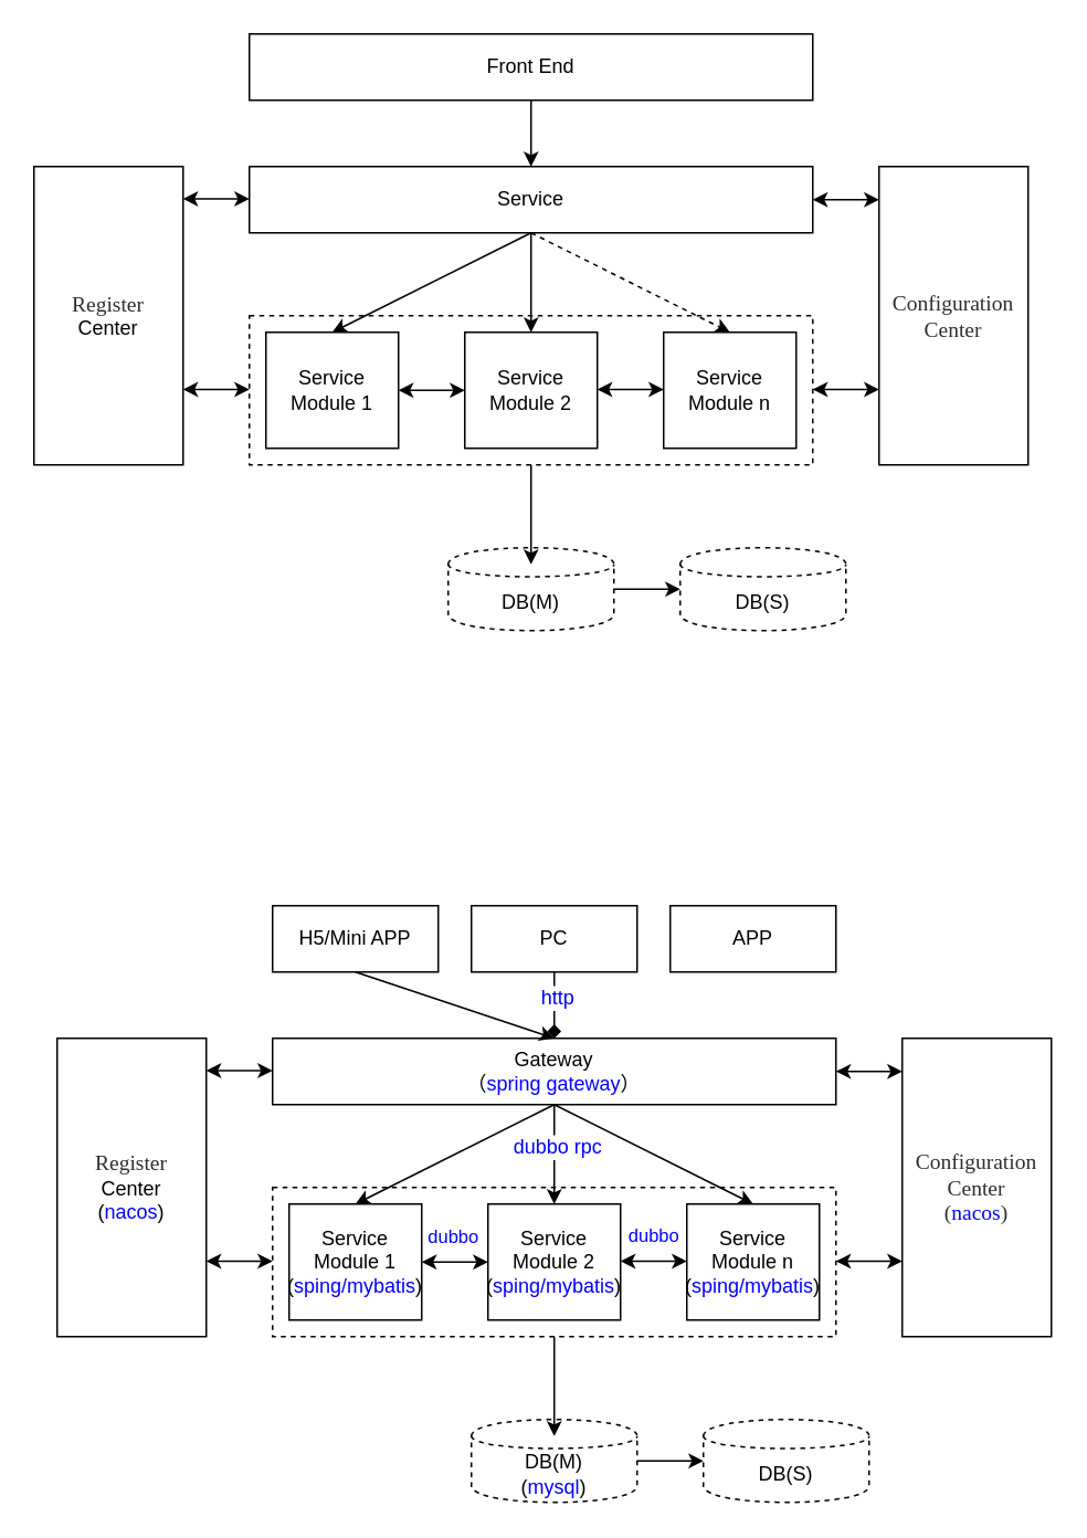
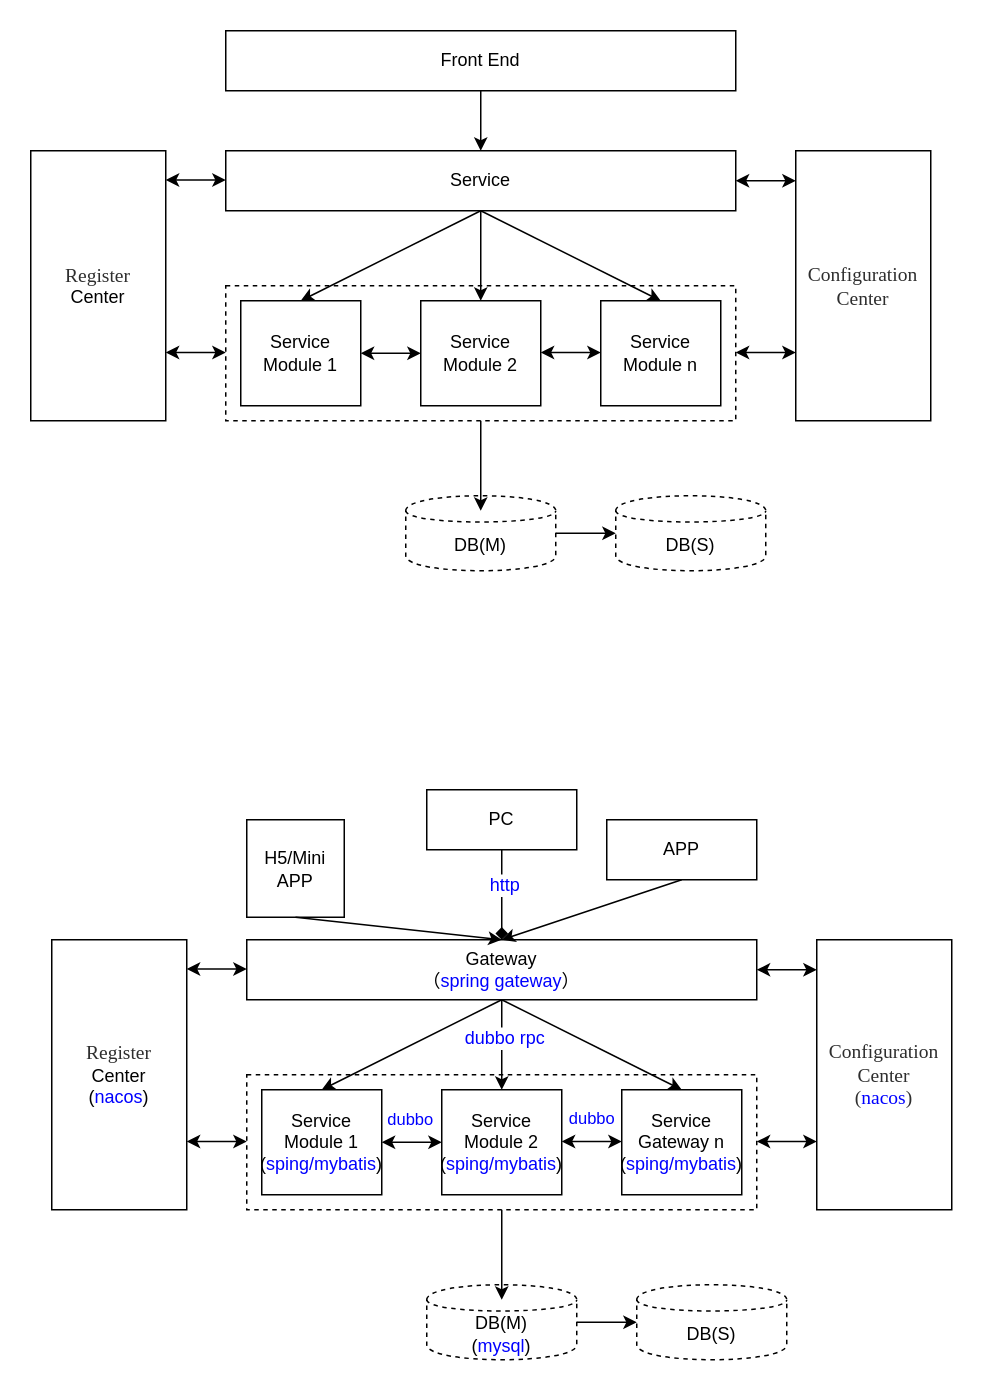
  <mxCell id="0" />
  <mxCell id="1" parent="0" />
  <mxCell id="2" value="Front End" style="rounded=0;whiteSpace=wrap;html=1;" vertex="1" parent="1"><mxGeometry x="150" y="20" width="340" height="40" as="geometry" /></mxCell>
  <mxCell id="3" value="Service" style="rounded=0;whiteSpace=wrap;html=1;" vertex="1" parent="1"><mxGeometry x="150" y="100" width="340" height="40" as="geometry" /></mxCell>
  <mxCell id="4" value="" style="rounded=0;whiteSpace=wrap;html=1;dashed=1;" vertex="1" parent="1"><mxGeometry x="150" y="190" width="340" height="90" as="geometry" /></mxCell>
  <mxCell id="5" value="Service&lt;br&gt;Module 1" style="rounded=0;whiteSpace=wrap;html=1;" vertex="1" parent="1"><mxGeometry x="160" y="200" width="80" height="70" as="geometry" /></mxCell>
  <mxCell id="6" value="Service&lt;br&gt;Module 2" style="rounded=0;whiteSpace=wrap;html=1;" vertex="1" parent="1"><mxGeometry x="280" y="200" width="80" height="70" as="geometry" /></mxCell>
  <mxCell id="7" value="Service&lt;br&gt;Module n" style="rounded=0;whiteSpace=wrap;html=1;" vertex="1" parent="1"><mxGeometry x="400" y="200" width="80" height="70" as="geometry" /></mxCell>
  <mxCell id="8" value="" style="endArrow=classic;html=1;exitX=0.5;exitY=1;exitDx=0;exitDy=0;entryX=0.5;entryY=0;entryDx=0;entryDy=0;" edge="1" parent="1" source="2" target="3"><mxGeometry width="50" height="50" relative="1" as="geometry"><mxPoint x="210" y="70" as="sourcePoint" /><mxPoint x="330" y="110" as="targetPoint" /></mxGeometry></mxCell>
  <mxCell id="9" value="" style="endArrow=classic;html=1;exitX=0.5;exitY=1;exitDx=0;exitDy=0;entryX=0.5;entryY=0;entryDx=0;entryDy=0;" edge="1" parent="1" source="3" target="5"><mxGeometry width="50" height="50" relative="1" as="geometry"><mxPoint x="150" y="350" as="sourcePoint" /><mxPoint x="200" y="300" as="targetPoint" /></mxGeometry></mxCell>
  <mxCell id="10" value="" style="endArrow=classic;html=1;exitX=0.5;exitY=1;exitDx=0;exitDy=0;entryX=0.5;entryY=0;entryDx=0;entryDy=0;" edge="1" parent="1" source="3" target="6"><mxGeometry width="50" height="50" relative="1" as="geometry"><mxPoint x="330" y="150" as="sourcePoint" /><mxPoint x="210" y="210" as="targetPoint" /></mxGeometry></mxCell>
- <mxCell id="11" value="" style="endArrow=classic;html=1;exitX=0.5;exitY=1;exitDx=0;exitDy=0;entryX=0.5;entryY=0;entryDx=0;entryDy=0;dashed=1;" edge="1" parent="1" source="3" target="7"><mxGeometry width="50" height="50" relative="1" as="geometry"><mxPoint x="340" y="160" as="sourcePoint" /><mxPoint x="220" y="220" as="targetPoint" /></mxGeometry></mxCell>
+ <mxCell id="11" value="" style="endArrow=classic;html=1;exitX=0.5;exitY=1;exitDx=0;exitDy=0;entryX=0.5;entryY=0;entryDx=0;entryDy=0;" edge="1" parent="1" source="3" target="7"><mxGeometry width="50" height="50" relative="1" as="geometry"><mxPoint x="340" y="160" as="sourcePoint" /><mxPoint x="220" y="220" as="targetPoint" /></mxGeometry></mxCell>
  <mxCell id="12" value="" style="endArrow=classic;startArrow=classic;html=1;exitX=1;exitY=0.5;exitDx=0;exitDy=0;entryX=0;entryY=0.5;entryDx=0;entryDy=0;" edge="1" parent="1" source="5" target="6"><mxGeometry width="50" height="50" relative="1" as="geometry"><mxPoint x="220" y="390" as="sourcePoint" /><mxPoint x="270" y="340" as="targetPoint" /></mxGeometry></mxCell>
  <mxCell id="13" value="" style="endArrow=classic;startArrow=classic;html=1;exitX=1;exitY=0.5;exitDx=0;exitDy=0;entryX=0;entryY=0.5;entryDx=0;entryDy=0;" edge="1" parent="1"><mxGeometry width="50" height="50" relative="1" as="geometry"><mxPoint x="360" y="234.5" as="sourcePoint" /><mxPoint x="400" y="234.5" as="targetPoint" /></mxGeometry></mxCell>
  <mxCell id="14" value="&lt;span style=&quot;color: rgb(46 , 46 , 46) ; font-family: &amp;#34;hei&amp;#34; ; font-size: 13px&quot;&gt;Configuration&lt;br&gt;Center&lt;br&gt;&lt;/span&gt;" style="rounded=0;whiteSpace=wrap;html=1;" vertex="1" parent="1"><mxGeometry x="530" y="100" width="90" height="180" as="geometry" /></mxCell>
  <mxCell id="15" value="&lt;span style=&quot;color: rgb(46 , 46 , 46) ; font-family: &amp;#34;hei&amp;#34; ; font-size: 13px&quot;&gt;Register&lt;br&gt;&lt;/span&gt;Center" style="rounded=0;whiteSpace=wrap;html=1;" vertex="1" parent="1"><mxGeometry x="20" y="100" width="90" height="180" as="geometry" /></mxCell>
  <mxCell id="16" value="DB(M)" style="shape=cylinder;whiteSpace=wrap;html=1;boundedLbl=1;backgroundOutline=1;dashed=1;" vertex="1" parent="1"><mxGeometry x="270" y="330" width="100" height="50" as="geometry" /></mxCell>
  <mxCell id="17" value="" style="endArrow=classic;html=1;exitX=0.5;exitY=1;exitDx=0;exitDy=0;entryX=0.5;entryY=0;entryDx=0;entryDy=0;" edge="1" parent="1" source="4"><mxGeometry width="50" height="50" relative="1" as="geometry"><mxPoint x="440" y="280" as="sourcePoint" /><mxPoint x="320" y="340" as="targetPoint" /></mxGeometry></mxCell>
  <mxCell id="18" value="" style="endArrow=classic;startArrow=classic;html=1;exitX=1;exitY=0.5;exitDx=0;exitDy=0;entryX=0;entryY=0.5;entryDx=0;entryDy=0;" edge="1" parent="1"><mxGeometry width="50" height="50" relative="1" as="geometry"><mxPoint x="110" y="119.5" as="sourcePoint" /><mxPoint x="150" y="119.5" as="targetPoint" /></mxGeometry></mxCell>
  <mxCell id="19" value="" style="endArrow=classic;startArrow=classic;html=1;exitX=1;exitY=0.5;exitDx=0;exitDy=0;entryX=0;entryY=0.5;entryDx=0;entryDy=0;" edge="1" parent="1"><mxGeometry width="50" height="50" relative="1" as="geometry"><mxPoint x="490" y="120" as="sourcePoint" /><mxPoint x="530" y="120" as="targetPoint" /></mxGeometry></mxCell>
  <mxCell id="20" value="" style="endArrow=classic;startArrow=classic;html=1;exitX=1;exitY=0.5;exitDx=0;exitDy=0;entryX=0;entryY=0.5;entryDx=0;entryDy=0;" edge="1" parent="1"><mxGeometry width="50" height="50" relative="1" as="geometry"><mxPoint x="110" y="234.5" as="sourcePoint" /><mxPoint x="150" y="234.5" as="targetPoint" /></mxGeometry></mxCell>
  <mxCell id="21" value="" style="endArrow=classic;startArrow=classic;html=1;exitX=1;exitY=0.5;exitDx=0;exitDy=0;entryX=0;entryY=0.5;entryDx=0;entryDy=0;" edge="1" parent="1"><mxGeometry width="50" height="50" relative="1" as="geometry"><mxPoint x="490" y="234.5" as="sourcePoint" /><mxPoint x="530" y="234.5" as="targetPoint" /></mxGeometry></mxCell>
  <mxCell id="22" value="DB(S)" style="shape=cylinder;whiteSpace=wrap;html=1;boundedLbl=1;backgroundOutline=1;dashed=1;" vertex="1" parent="1"><mxGeometry x="410" y="330" width="100" height="50" as="geometry" /></mxCell>
  <mxCell id="23" value="" style="endArrow=classic;html=1;exitX=1;exitY=0.5;exitDx=0;exitDy=0;entryX=0;entryY=0.5;entryDx=0;entryDy=0;" edge="1" parent="1" source="16" target="22"><mxGeometry width="50" height="50" relative="1" as="geometry"><mxPoint x="330" y="290" as="sourcePoint" /><mxPoint x="330" y="350" as="targetPoint" /></mxGeometry></mxCell>
- <mxCell id="24" value="H5/Mini APP" style="rounded=0;whiteSpace=wrap;html=1;" vertex="1" parent="1"><mxGeometry x="164" y="546" width="100" height="40" as="geometry" /></mxCell>
- <mxCell id="25" value="PC" style="rounded=0;whiteSpace=wrap;html=1;" vertex="1" parent="1"><mxGeometry x="284" y="546" width="100" height="40" as="geometry" /></mxCell>
+ <mxCell id="24" value="H5/Mini APP" style="rounded=0;whiteSpace=wrap;html=1;" vertex="1" parent="1"><mxGeometry x="164" y="546" width="65" height="65" as="geometry" /></mxCell>
+ <mxCell id="25" value="PC" style="rounded=0;whiteSpace=wrap;html=1;" vertex="1" parent="1"><mxGeometry x="284" y="526" width="100" height="40" as="geometry" /></mxCell>
  <mxCell id="26" value="APP" style="rounded=0;whiteSpace=wrap;html=1;" vertex="1" parent="1"><mxGeometry x="404" y="546" width="100" height="40" as="geometry" /></mxCell>
  <mxCell id="27" value="Gateway&lt;br&gt;（&lt;font color=&quot;#0000ff&quot;&gt;spring gateway&lt;/font&gt;）" style="rounded=0;whiteSpace=wrap;html=1;" vertex="1" parent="1"><mxGeometry x="164" y="626" width="340" height="40" as="geometry" /></mxCell>
  <mxCell id="28" value="" style="rounded=0;whiteSpace=wrap;html=1;dashed=1;" vertex="1" parent="1"><mxGeometry x="164" y="716" width="340" height="90" as="geometry" /></mxCell>
  <mxCell id="29" value="Service&lt;br&gt;Module 1&lt;br&gt;(&lt;font color=&quot;#0000ff&quot;&gt;sping/mybatis&lt;/font&gt;)" style="rounded=0;whiteSpace=wrap;html=1;" vertex="1" parent="1"><mxGeometry x="174" y="726" width="80" height="70" as="geometry" /></mxCell>
  <mxCell id="30" value="Service&lt;br&gt;Module 2&lt;br&gt;(&lt;span style=&quot;color: rgb(0 , 0 , 255)&quot;&gt;sping/mybatis&lt;/span&gt;)" style="rounded=0;whiteSpace=wrap;html=1;" vertex="1" parent="1"><mxGeometry x="294" y="726" width="80" height="70" as="geometry" /></mxCell>
- <mxCell id="31" value="Service&lt;br&gt;Module n&lt;br&gt;(&lt;span style=&quot;color: rgb(0 , 0 , 255)&quot;&gt;sping/mybatis&lt;/span&gt;)" style="rounded=0;whiteSpace=wrap;html=1;" vertex="1" parent="1"><mxGeometry x="414" y="726" width="80" height="70" as="geometry" /></mxCell>
+ <mxCell id="31" value="Service&lt;br&gt;Gateway n&lt;br&gt;(&lt;span style=&quot;color: rgb(0 , 0 , 255)&quot;&gt;sping/mybatis&lt;/span&gt;)" style="rounded=0;whiteSpace=wrap;html=1;" vertex="1" parent="1"><mxGeometry x="414" y="726" width="80" height="70" as="geometry" /></mxCell>
  <mxCell id="32" value="" style="endArrow=classic;html=1;exitX=0.5;exitY=1;exitDx=0;exitDy=0;entryX=0.5;entryY=0;entryDx=0;entryDy=0;" edge="1" parent="1" source="24" target="27"><mxGeometry width="50" height="50" relative="1" as="geometry"><mxPoint x="64" y="676" as="sourcePoint" /><mxPoint x="114" y="626" as="targetPoint" /></mxGeometry></mxCell>
  <mxCell id="33" value="" style="endArrow=diamond;html=1;exitX=0.5;exitY=1;exitDx=0;exitDy=0;entryX=0.5;entryY=0;entryDx=0;entryDy=0;" edge="1" parent="1" source="25" target="27"><mxGeometry width="50" height="50" relative="1" as="geometry"><mxPoint x="224" y="596" as="sourcePoint" /><mxPoint x="344" y="636" as="targetPoint" /></mxGeometry></mxCell>
  <mxCell id="34" value="http" style="text;html=1;align=center;verticalAlign=middle;resizable=0;points=[];labelBackgroundColor=#ffffff;fontColor=#0000FF;" vertex="1" connectable="0" parent="33"><mxGeometry x="-0.25" y="1" relative="1" as="geometry"><mxPoint as="offset" /></mxGeometry></mxCell>
+ <mxCell id="35" value="" style="endArrow=classic;html=1;exitX=0.5;exitY=1;exitDx=0;exitDy=0;entryX=0.5;entryY=0;entryDx=0;entryDy=0;" edge="1" parent="1" source="26" target="27"><mxGeometry width="50" height="50" relative="1" as="geometry"><mxPoint x="344" y="596" as="sourcePoint" /><mxPoint x="344" y="636" as="targetPoint" /></mxGeometry></mxCell>
  <mxCell id="36" value="" style="endArrow=classic;html=1;exitX=0.5;exitY=1;exitDx=0;exitDy=0;entryX=0.5;entryY=0;entryDx=0;entryDy=0;" edge="1" parent="1" source="27" target="29"><mxGeometry width="50" height="50" relative="1" as="geometry"><mxPoint x="164" y="876" as="sourcePoint" /><mxPoint x="214" y="826" as="targetPoint" /></mxGeometry></mxCell>
  <mxCell id="37" value="" style="endArrow=classic;html=1;exitX=0.5;exitY=1;exitDx=0;exitDy=0;entryX=0.5;entryY=0;entryDx=0;entryDy=0;" edge="1" parent="1" source="27" target="30"><mxGeometry width="50" height="50" relative="1" as="geometry"><mxPoint x="344" y="676" as="sourcePoint" /><mxPoint x="224" y="736" as="targetPoint" /></mxGeometry></mxCell>
  <mxCell id="38" value="dubbo rpc" style="text;html=1;align=center;verticalAlign=middle;resizable=0;points=[];labelBackgroundColor=#ffffff;fontColor=#0000FF;" vertex="1" connectable="0" parent="37"><mxGeometry x="-0.167" y="1" relative="1" as="geometry"><mxPoint as="offset" /></mxGeometry></mxCell>
  <mxCell id="39" value="" style="endArrow=classic;html=1;exitX=0.5;exitY=1;exitDx=0;exitDy=0;entryX=0.5;entryY=0;entryDx=0;entryDy=0;" edge="1" parent="1" source="27" target="31"><mxGeometry width="50" height="50" relative="1" as="geometry"><mxPoint x="354" y="686" as="sourcePoint" /><mxPoint x="234" y="746" as="targetPoint" /></mxGeometry></mxCell>
  <mxCell id="40" value="&lt;font color=&quot;#0000ff&quot;&gt;dubbo&lt;/font&gt;" style="endArrow=classic;startArrow=classic;html=1;exitX=1;exitY=0.5;exitDx=0;exitDy=0;entryX=0;entryY=0.5;entryDx=0;entryDy=0;" edge="1" parent="1" source="29" target="30"><mxGeometry x="-0.05" y="15" width="50" height="50" relative="1" as="geometry"><mxPoint x="234" y="916" as="sourcePoint" /><mxPoint x="284" y="866" as="targetPoint" /><mxPoint as="offset" /></mxGeometry></mxCell>
  <mxCell id="41" value="&lt;font color=&quot;#0000ff&quot;&gt;dubbo&lt;/font&gt;" style="endArrow=classic;startArrow=classic;html=1;exitX=1;exitY=0.5;exitDx=0;exitDy=0;entryX=0;entryY=0.5;entryDx=0;entryDy=0;" edge="1" parent="1"><mxGeometry y="17" width="50" height="50" relative="1" as="geometry"><mxPoint x="374" y="760.5" as="sourcePoint" /><mxPoint x="414" y="760.5" as="targetPoint" /><mxPoint y="1" as="offset" /></mxGeometry></mxCell>
  <mxCell id="42" value="&lt;span style=&quot;color: rgb(46 , 46 , 46) ; font-family: &amp;#34;hei&amp;#34; ; font-size: 13px&quot;&gt;Configuration&lt;br&gt;Center&lt;br&gt;(&lt;/span&gt;&lt;span style=&quot;font-family: &amp;#34;hei&amp;#34; ; font-size: 13px&quot;&gt;&lt;font color=&quot;#0000ff&quot;&gt;nacos&lt;/font&gt;&lt;/span&gt;&lt;span style=&quot;color: rgb(46 , 46 , 46) ; font-family: &amp;#34;hei&amp;#34; ; font-size: 13px&quot;&gt;)&lt;br&gt;&lt;/span&gt;" style="rounded=0;whiteSpace=wrap;html=1;" vertex="1" parent="1"><mxGeometry x="544" y="626" width="90" height="180" as="geometry" /></mxCell>
  <mxCell id="43" value="&lt;span style=&quot;color: rgb(46 , 46 , 46) ; font-family: &amp;#34;hei&amp;#34; ; font-size: 13px&quot;&gt;Register&lt;br&gt;&lt;/span&gt;Center&lt;br&gt;(&lt;font color=&quot;#0000ff&quot;&gt;nacos&lt;/font&gt;)" style="rounded=0;whiteSpace=wrap;html=1;" vertex="1" parent="1"><mxGeometry x="34" y="626" width="90" height="180" as="geometry" /></mxCell>
  <mxCell id="44" value="DB(M)&lt;br&gt;(&lt;font color=&quot;#0000ff&quot;&gt;mysql&lt;/font&gt;)" style="shape=cylinder;whiteSpace=wrap;html=1;boundedLbl=1;backgroundOutline=1;dashed=1;" vertex="1" parent="1"><mxGeometry x="284" y="856" width="100" height="50" as="geometry" /></mxCell>
  <mxCell id="45" value="" style="endArrow=classic;html=1;exitX=0.5;exitY=1;exitDx=0;exitDy=0;entryX=0.5;entryY=0;entryDx=0;entryDy=0;" edge="1" parent="1" source="28"><mxGeometry width="50" height="50" relative="1" as="geometry"><mxPoint x="454" y="806" as="sourcePoint" /><mxPoint x="334" y="866" as="targetPoint" /></mxGeometry></mxCell>
  <mxCell id="46" value="" style="endArrow=classic;startArrow=classic;html=1;exitX=1;exitY=0.5;exitDx=0;exitDy=0;entryX=0;entryY=0.5;entryDx=0;entryDy=0;" edge="1" parent="1"><mxGeometry width="50" height="50" relative="1" as="geometry"><mxPoint x="124" y="645.5" as="sourcePoint" /><mxPoint x="164" y="645.5" as="targetPoint" /></mxGeometry></mxCell>
  <mxCell id="47" value="" style="endArrow=classic;startArrow=classic;html=1;exitX=1;exitY=0.5;exitDx=0;exitDy=0;entryX=0;entryY=0.5;entryDx=0;entryDy=0;" edge="1" parent="1"><mxGeometry width="50" height="50" relative="1" as="geometry"><mxPoint x="504" y="646" as="sourcePoint" /><mxPoint x="544" y="646" as="targetPoint" /></mxGeometry></mxCell>
  <mxCell id="48" value="" style="endArrow=classic;startArrow=classic;html=1;exitX=1;exitY=0.5;exitDx=0;exitDy=0;entryX=0;entryY=0.5;entryDx=0;entryDy=0;" edge="1" parent="1"><mxGeometry width="50" height="50" relative="1" as="geometry"><mxPoint x="124" y="760.5" as="sourcePoint" /><mxPoint x="164" y="760.5" as="targetPoint" /></mxGeometry></mxCell>
  <mxCell id="49" value="" style="endArrow=classic;startArrow=classic;html=1;exitX=1;exitY=0.5;exitDx=0;exitDy=0;entryX=0;entryY=0.5;entryDx=0;entryDy=0;" edge="1" parent="1"><mxGeometry width="50" height="50" relative="1" as="geometry"><mxPoint x="504" y="760.5" as="sourcePoint" /><mxPoint x="544" y="760.5" as="targetPoint" /></mxGeometry></mxCell>
  <mxCell id="50" value="DB(S)" style="shape=cylinder;whiteSpace=wrap;html=1;boundedLbl=1;backgroundOutline=1;dashed=1;" vertex="1" parent="1"><mxGeometry x="424" y="856" width="100" height="50" as="geometry" /></mxCell>
  <mxCell id="51" value="" style="endArrow=classic;html=1;exitX=1;exitY=0.5;exitDx=0;exitDy=0;entryX=0;entryY=0.5;entryDx=0;entryDy=0;" edge="1" parent="1" source="44" target="50"><mxGeometry width="50" height="50" relative="1" as="geometry"><mxPoint x="344" y="816" as="sourcePoint" /><mxPoint x="344" y="876" as="targetPoint" /></mxGeometry></mxCell>
